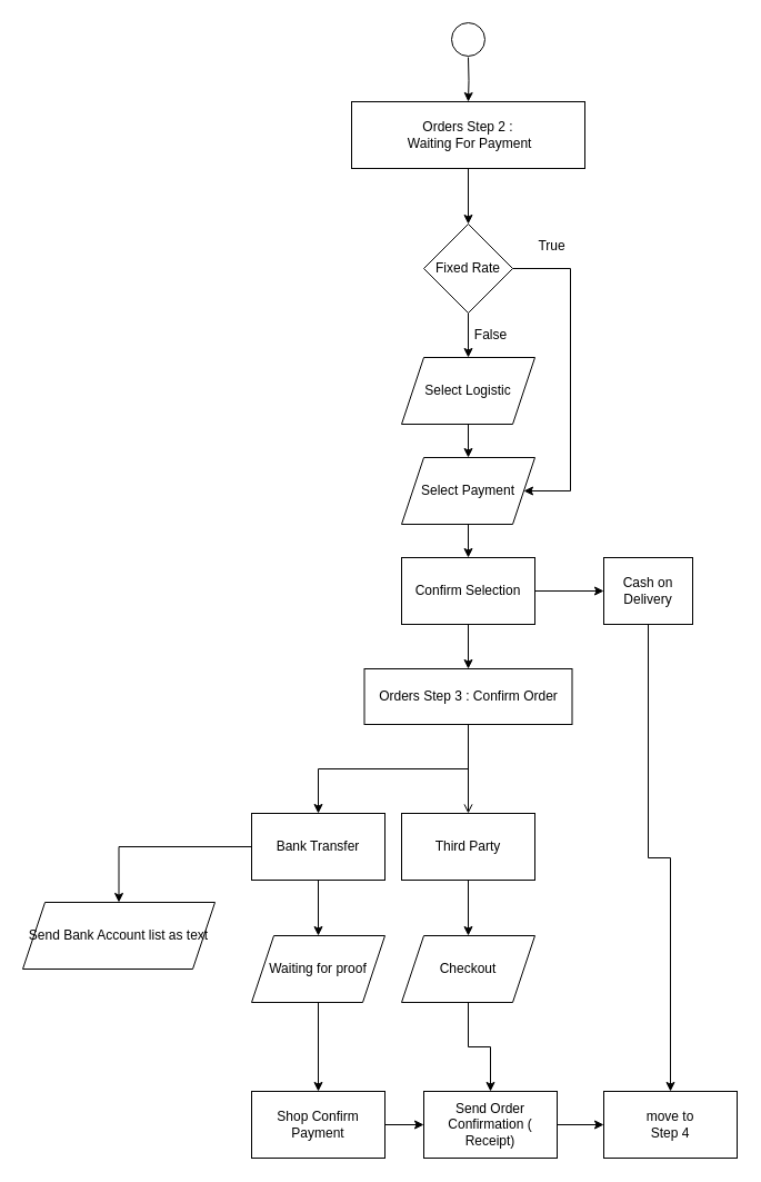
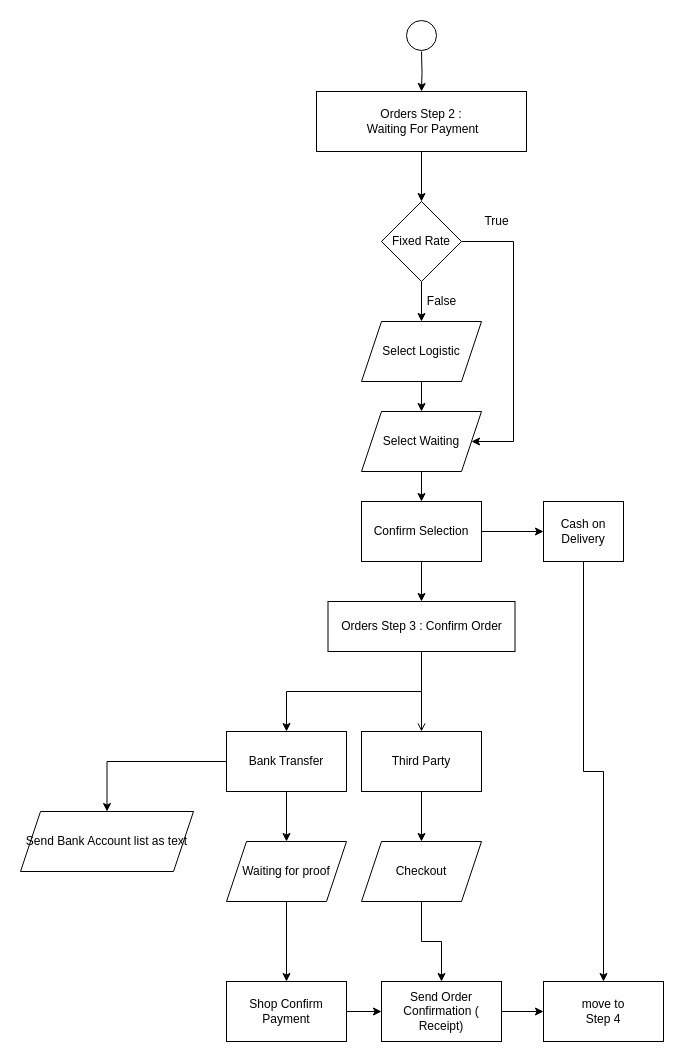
  <mxCell id="0" />
  <mxCell id="1" parent="0" />
  <mxCell id="2" value="" style="edgeStyle=orthogonalEdgeStyle;rounded=0;orthogonalLoop=1;jettySize=auto;html=1;" parent="1" source="3" target="6" edge="1"><mxGeometry relative="1" as="geometry" /></mxCell>
  <mxCell id="3" value="Orders Step 2 :&lt;br&gt;&amp;nbsp;Waiting For Payment" style="whiteSpace=wrap;html=1;" parent="1" vertex="1"><mxGeometry x="316" y="91" width="210" height="60" as="geometry" /></mxCell>
  <mxCell id="4" value="" style="edgeStyle=orthogonalEdgeStyle;rounded=0;orthogonalLoop=1;jettySize=auto;html=1;" parent="1" source="6" target="9" edge="1"><mxGeometry relative="1" as="geometry" /></mxCell>
  <mxCell id="5" style="edgeStyle=orthogonalEdgeStyle;rounded=0;orthogonalLoop=1;jettySize=auto;html=1;exitX=1;exitY=0.5;exitDx=0;exitDy=0;entryX=1;entryY=0.5;entryDx=0;entryDy=0;" parent="1" source="6" target="11" edge="1"><mxGeometry relative="1" as="geometry"><Array as="points"><mxPoint x="513" y="241" /><mxPoint x="513" y="441" /></Array></mxGeometry></mxCell>
  <mxCell id="6" value="Fixed Rate&lt;br&gt;" style="rhombus;whiteSpace=wrap;html=1;" parent="1" vertex="1"><mxGeometry x="381" y="201" width="80" height="80" as="geometry" /></mxCell>
  <mxCell id="7" value="False&lt;br&gt;" style="text;html=1;align=center;verticalAlign=middle;resizable=0;points=[];autosize=1;" parent="1" vertex="1"><mxGeometry x="421" y="291" width="40" height="20" as="geometry" /></mxCell>
  <mxCell id="8" value="" style="edgeStyle=orthogonalEdgeStyle;rounded=0;orthogonalLoop=1;jettySize=auto;html=1;" parent="1" source="9" target="11" edge="1"><mxGeometry relative="1" as="geometry" /></mxCell>
  <mxCell id="9" value="Select Logistic&lt;br&gt;" style="shape=parallelogram;perimeter=parallelogramPerimeter;whiteSpace=wrap;html=1;fixedSize=1;" parent="1" vertex="1"><mxGeometry x="361" y="321" width="120" height="60" as="geometry" /></mxCell>
  <mxCell id="10" value="" style="edgeStyle=orthogonalEdgeStyle;rounded=0;orthogonalLoop=1;jettySize=auto;html=1;" parent="1" source="11" target="27" edge="1"><mxGeometry relative="1" as="geometry" /></mxCell>
- <mxCell id="11" value="Select Payment" style="shape=parallelogram;perimeter=parallelogramPerimeter;whiteSpace=wrap;html=1;fixedSize=1;" parent="1" vertex="1"><mxGeometry x="361" y="411" width="120" height="60" as="geometry" /></mxCell>
+ <mxCell id="11" value="Select Waiting" style="shape=parallelogram;perimeter=parallelogramPerimeter;whiteSpace=wrap;html=1;fixedSize=1;" parent="1" vertex="1"><mxGeometry x="361" y="411" width="120" height="60" as="geometry" /></mxCell>
  <mxCell id="12" value="" style="edgeStyle=orthogonalEdgeStyle;rounded=0;orthogonalLoop=1;jettySize=auto;html=1;" parent="1" target="3" edge="1"><mxGeometry relative="1" as="geometry"><mxPoint x="421" y="51" as="sourcePoint" /></mxGeometry></mxCell>
  <mxCell id="13" value="" style="ellipse;whiteSpace=wrap;html=1;aspect=fixed;" parent="1" vertex="1"><mxGeometry x="406" y="20" width="30" height="30" as="geometry" /></mxCell>
  <mxCell id="14" value="" style="edgeStyle=orthogonalEdgeStyle;rounded=0;orthogonalLoop=1;jettySize=auto;html=1;" parent="1" source="16" target="32" edge="1"><mxGeometry relative="1" as="geometry" /></mxCell>
  <mxCell id="15" value="" style="edgeStyle=orthogonalEdgeStyle;rounded=0;orthogonalLoop=1;jettySize=auto;html=1;" parent="1" source="16" target="35" edge="1"><mxGeometry relative="1" as="geometry" /></mxCell>
  <mxCell id="16" value="Bank Transfer" style="rounded=0;whiteSpace=wrap;html=1;" parent="1" vertex="1"><mxGeometry x="226" y="731" width="120" height="60" as="geometry" /></mxCell>
  <mxCell id="17" value="True" style="text;html=1;align=center;verticalAlign=middle;resizable=0;points=[];autosize=1;" parent="1" vertex="1"><mxGeometry x="476" y="211" width="40" height="20" as="geometry" /></mxCell>
  <mxCell id="18" value="" style="edgeStyle=orthogonalEdgeStyle;rounded=0;orthogonalLoop=1;jettySize=auto;html=1;" parent="1" source="19" target="29" edge="1"><mxGeometry relative="1" as="geometry" /></mxCell>
  <mxCell id="19" value="Third Party&lt;br&gt;" style="rounded=0;whiteSpace=wrap;html=1;" parent="1" vertex="1"><mxGeometry x="361" y="731" width="120" height="60" as="geometry" /></mxCell>
  <mxCell id="20" value="" style="edgeStyle=orthogonalEdgeStyle;rounded=0;orthogonalLoop=1;jettySize=auto;html=1;" parent="1" source="21" target="30" edge="1"><mxGeometry relative="1" as="geometry" /></mxCell>
  <mxCell id="21" value="Cash on Delivery" style="rounded=0;whiteSpace=wrap;html=1;" parent="1" vertex="1"><mxGeometry x="543" y="501" width="80" height="60" as="geometry" /></mxCell>
  <mxCell id="22" style="edgeStyle=orthogonalEdgeStyle;rounded=0;orthogonalLoop=1;jettySize=auto;html=1;entryX=0.5;entryY=0;entryDx=0;entryDy=0;endArrow=open;" parent="1" source="25" target="19" edge="1"><mxGeometry relative="1" as="geometry" /></mxCell>
  <mxCell id="23" style="edgeStyle=orthogonalEdgeStyle;rounded=0;orthogonalLoop=1;jettySize=auto;html=1;entryX=0.5;entryY=0;entryDx=0;entryDy=0;" parent="1" source="25" target="16" edge="1"><mxGeometry relative="1" as="geometry" /></mxCell>
  <mxCell id="24" style="edgeStyle=orthogonalEdgeStyle;rounded=0;orthogonalLoop=1;jettySize=auto;html=1;exitX=1;exitY=0.5;exitDx=0;exitDy=0;" parent="1" source="27" target="21" edge="1"><mxGeometry relative="1" as="geometry" /></mxCell>
  <mxCell id="25" value="Orders Step 3 : Confirm Order" style="rounded=0;whiteSpace=wrap;html=1;" parent="1" vertex="1"><mxGeometry x="327.5" y="601" width="187" height="50" as="geometry" /></mxCell>
  <mxCell id="26" value="" style="edgeStyle=orthogonalEdgeStyle;rounded=0;orthogonalLoop=1;jettySize=auto;html=1;" parent="1" source="27" target="25" edge="1"><mxGeometry relative="1" as="geometry" /></mxCell>
  <mxCell id="27" value="Confirm Selection&lt;br&gt;" style="whiteSpace=wrap;html=1;" parent="1" vertex="1"><mxGeometry x="361" y="501" width="120" height="60" as="geometry" /></mxCell>
  <mxCell id="28" value="" style="edgeStyle=orthogonalEdgeStyle;rounded=0;orthogonalLoop=1;jettySize=auto;html=1;" parent="1" source="29" target="37" edge="1"><mxGeometry relative="1" as="geometry" /></mxCell>
  <mxCell id="29" value="Checkout" style="shape=parallelogram;perimeter=parallelogramPerimeter;whiteSpace=wrap;html=1;fixedSize=1;rounded=0;" parent="1" vertex="1"><mxGeometry x="361" y="841" width="120" height="60" as="geometry" /></mxCell>
  <mxCell id="30" value="move to &lt;br&gt;Step 4" style="whiteSpace=wrap;html=1;rounded=0;" parent="1" vertex="1"><mxGeometry x="543" y="981" width="120" height="60" as="geometry" /></mxCell>
  <mxCell id="31" value="" style="edgeStyle=orthogonalEdgeStyle;rounded=0;orthogonalLoop=1;jettySize=auto;html=1;" parent="1" source="32" target="34" edge="1"><mxGeometry relative="1" as="geometry" /></mxCell>
  <mxCell id="32" value="Waiting for proof" style="shape=parallelogram;perimeter=parallelogramPerimeter;whiteSpace=wrap;html=1;fixedSize=1;rounded=0;" parent="1" vertex="1"><mxGeometry x="226" y="841" width="120" height="60" as="geometry" /></mxCell>
  <mxCell id="33" style="edgeStyle=orthogonalEdgeStyle;rounded=0;orthogonalLoop=1;jettySize=auto;html=1;entryX=0;entryY=0.5;entryDx=0;entryDy=0;" parent="1" source="34" target="37" edge="1"><mxGeometry relative="1" as="geometry" /></mxCell>
  <mxCell id="34" value="Shop Confirm Payment" style="whiteSpace=wrap;html=1;rounded=0;" parent="1" vertex="1"><mxGeometry x="226" y="981" width="120" height="60" as="geometry" /></mxCell>
  <mxCell id="35" value="Send Bank Account list as text" style="shape=parallelogram;perimeter=parallelogramPerimeter;whiteSpace=wrap;html=1;fixedSize=1;rounded=0;" parent="1" vertex="1"><mxGeometry x="20" y="811" width="173" height="60" as="geometry" /></mxCell>
  <mxCell id="36" style="edgeStyle=orthogonalEdgeStyle;rounded=0;orthogonalLoop=1;jettySize=auto;html=1;entryX=0;entryY=0.5;entryDx=0;entryDy=0;" parent="1" source="37" target="30" edge="1"><mxGeometry relative="1" as="geometry" /></mxCell>
  <mxCell id="37" value="Send Order Confirmation ( Receipt)&lt;br&gt;" style="whiteSpace=wrap;html=1;rounded=0;" parent="1" vertex="1"><mxGeometry x="381" y="981" width="120" height="60" as="geometry" /></mxCell>
